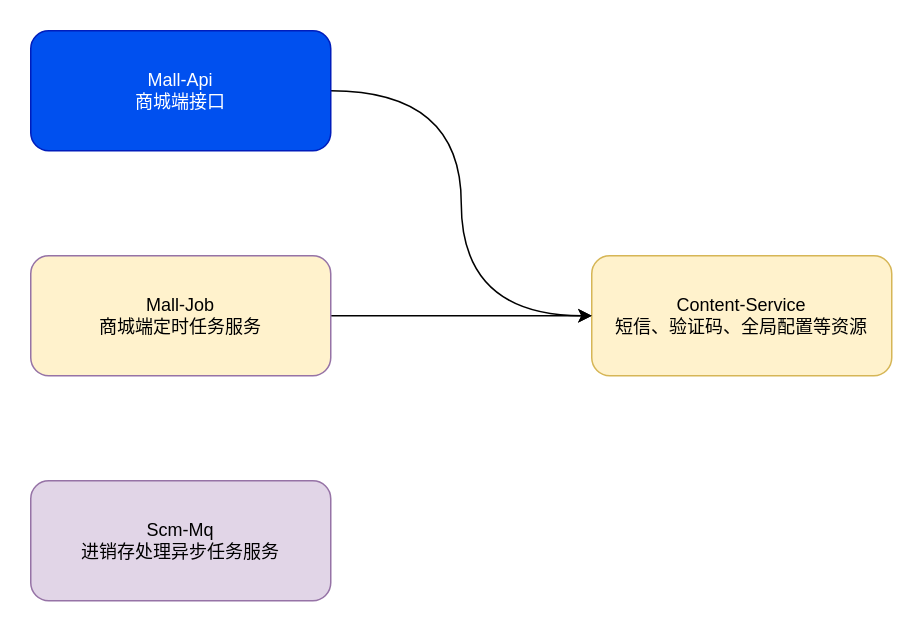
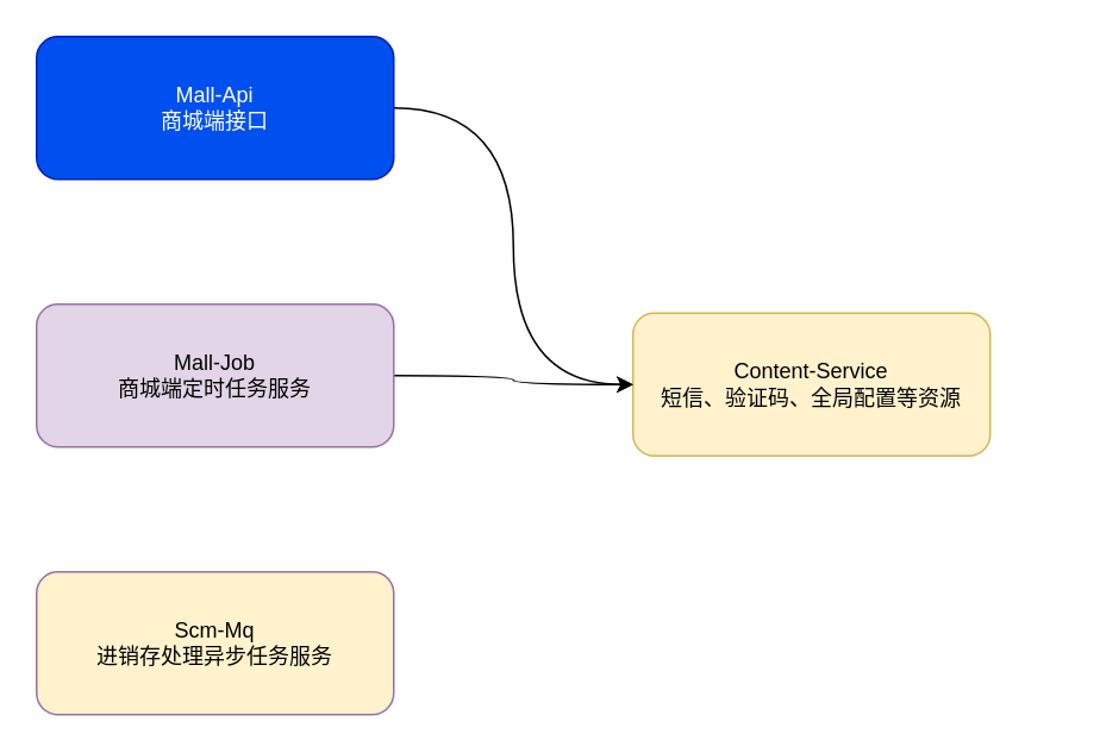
  <mxCell id="0" />
  <mxCell id="1" parent="0" />
- <mxCell id="2" value="Content-Service&lt;br&gt;短信、验证码、全局配置等资源" style="rounded=1;whiteSpace=wrap;html=1;fillColor=#fff2cc;strokeColor=#d6b656;" vertex="1" parent="1"><mxGeometry x="394" y="170" width="200" height="80" as="geometry" /></mxCell>
+ <mxCell id="2" value="Content-Service&lt;br&gt;短信、验证码、全局配置等资源" style="rounded=1;whiteSpace=wrap;html=1;fillColor=#fff2cc;strokeColor=#d6b656;" vertex="1" parent="1"><mxGeometry x="354" y="175" width="200" height="80" as="geometry" /></mxCell>
  <mxCell id="3" style="edgeStyle=orthogonalEdgeStyle;curved=1;rounded=0;orthogonalLoop=1;jettySize=auto;html=1;exitX=1;exitY=0.5;exitDx=0;exitDy=0;entryX=0;entryY=0.5;entryDx=0;entryDy=0;" edge="1" parent="1" source="4" target="2"><mxGeometry relative="1" as="geometry" /></mxCell>
- <mxCell id="4" value="Mall-Job&lt;br&gt;商城端定时任务服务" style="rounded=1;whiteSpace=wrap;html=1;fillColor=#fff2cc;strokeColor=#9673a6;" vertex="1" parent="1"><mxGeometry x="20" y="170" width="200" height="80" as="geometry" /></mxCell>
- <mxCell id="5" value="Scm-Mq&lt;br&gt;进销存处理异步任务服务" style="rounded=1;whiteSpace=wrap;html=1;fillColor=#e1d5e7;strokeColor=#9673a6;" vertex="1" parent="1"><mxGeometry x="20" y="320" width="200" height="80" as="geometry" /></mxCell>
+ <mxCell id="4" value="Mall-Job&lt;br&gt;商城端定时任务服务" style="rounded=1;whiteSpace=wrap;html=1;fillColor=#e1d5e7;strokeColor=#9673a6;" vertex="1" parent="1"><mxGeometry x="20" y="170" width="200" height="80" as="geometry" /></mxCell>
+ <mxCell id="5" value="Scm-Mq&lt;br&gt;进销存处理异步任务服务" style="rounded=1;whiteSpace=wrap;html=1;fillColor=#fff2cc;strokeColor=#9673a6;" vertex="1" parent="1"><mxGeometry x="20" y="320" width="200" height="80" as="geometry" /></mxCell>
  <mxCell id="6" style="edgeStyle=orthogonalEdgeStyle;rounded=0;orthogonalLoop=1;jettySize=auto;html=1;exitX=1;exitY=0.5;exitDx=0;exitDy=0;entryX=0;entryY=0.5;entryDx=0;entryDy=0;curved=1;" edge="1" parent="1" source="7" target="2"><mxGeometry relative="1" as="geometry" /></mxCell>
  <mxCell id="7" value="Mall-Api&lt;br&gt;商城端接口" style="rounded=1;whiteSpace=wrap;html=1;fillColor=#0050ef;strokeColor=#001DBC;fontColor=#ffffff;" vertex="1" parent="1"><mxGeometry x="20" y="20" width="200" height="80" as="geometry" /></mxCell>
